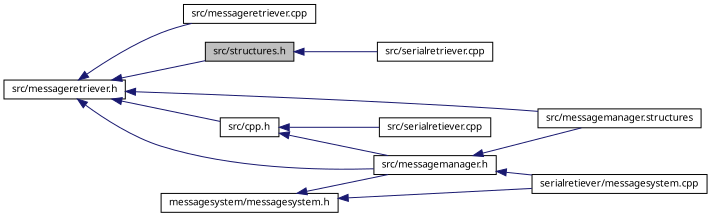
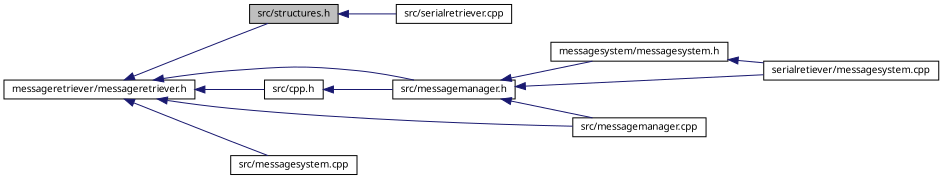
  digraph {
    fontname="Noto Sans"
    rankdir=LR
    node [color=black fillcolor=white fontname="Noto Sans" fontsize=10 shape=record style=filled]
    edge [color=midnightblue dir=back fontname="Noto Sans" fontsize=10 labelfontname=Helvetica labelfontsize=10 style=solid]
    n1 [fillcolor=grey75 fontcolor=black height=0.2 label="src/structures.h" width=0.4]
    n2 [height=0.2 label="src/serialretriever.cpp" width=0.4]
-   n3 [height=0.2 label="src/messageretriever.h" width=0.4]
+   n3 [height=0.2 label="messageretriever/messageretriever.h" width=0.4]
    n4 [height=0.2 label="src/messagemanager.h" width=0.4]
-   n5 [height=0.2 label="src/messagemanager.structures" width=0.4]
+   n5 [height=0.2 label="src/messagemanager.cpp" width=0.4]
    n6 [height=0.2 label="src/cpp.h" width=0.4]
-   n7 [height=0.2 label="src/messageretriever.cpp" width=0.4]
+   n7 [height=0.2 label="src/messagesystem.cpp" width=0.4]
    n8 [height=0.2 label="messagesystem/messagesystem.h" width=0.4]
    n9 [height=0.2 label="serialretiever/messagesystem.cpp" width=0.4]
-   n10 [height=0.2 label="src/serialretiever.cpp" width=0.4]
    n1 -> n2
    n3 -> n1
    n3 -> n4
    n3 -> n5
    n3 -> n6
    n3 -> n7
    n4 -> n5
-   n8 -> n4
+   n4 -> n8
    n4 -> n9
    n6 -> n4
-   n6 -> n10
    n8 -> n9
  }
